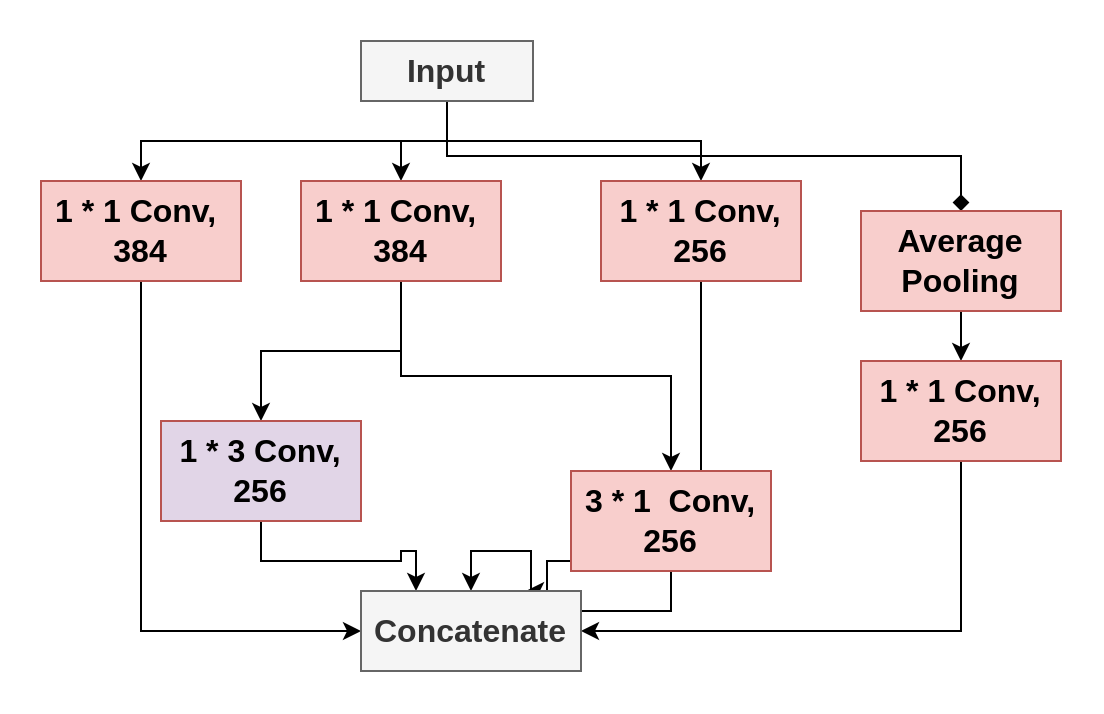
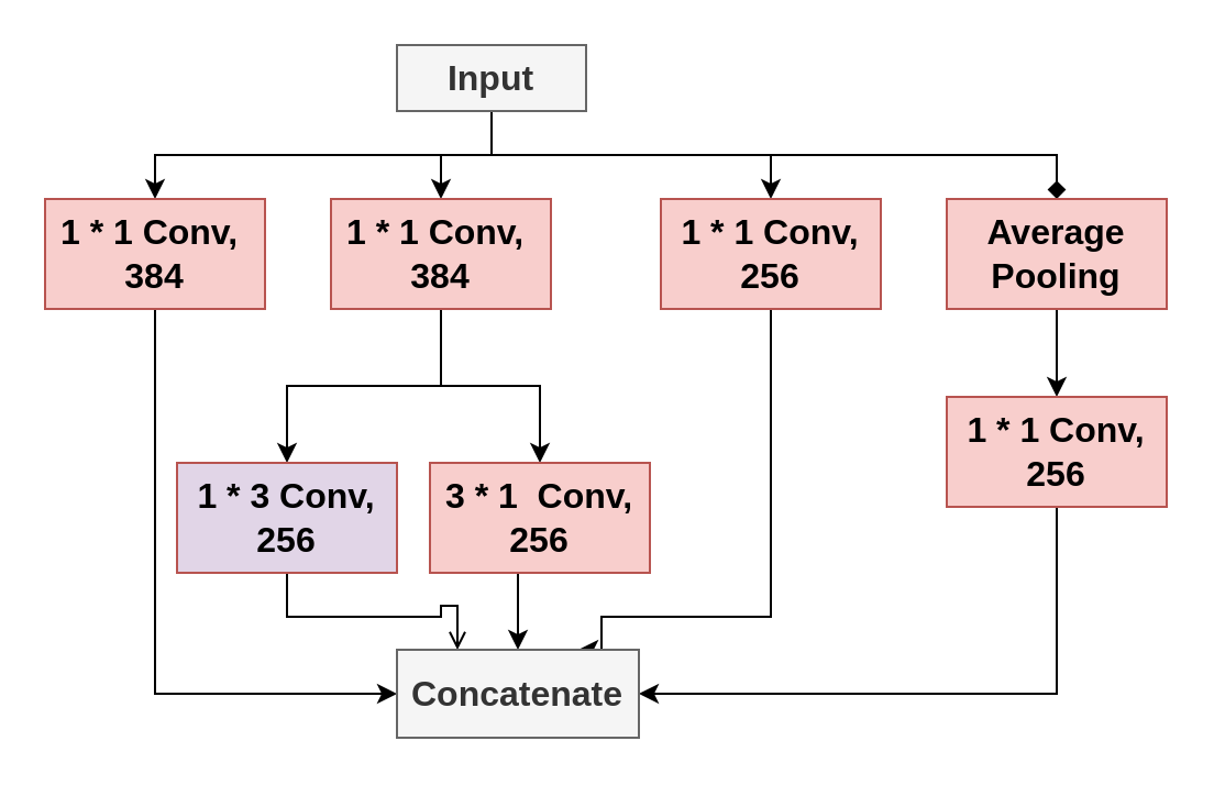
  <mxCell id="0" />
  <mxCell id="1" parent="0" />
  <mxCell id="2" style="edgeStyle=orthogonalEdgeStyle;rounded=0;orthogonalLoop=1;jettySize=auto;html=1;exitX=0.5;exitY=1;exitDx=0;exitDy=0;entryX=0.5;entryY=0;entryDx=0;entryDy=0;" edge="1" parent="1" source="6" target="8"><mxGeometry relative="1" as="geometry" /></mxCell>
  <mxCell id="3" style="edgeStyle=orthogonalEdgeStyle;rounded=0;orthogonalLoop=1;jettySize=auto;html=1;exitX=0.5;exitY=1;exitDx=0;exitDy=0;entryX=0.5;entryY=0;entryDx=0;entryDy=0;" edge="1" parent="1" source="6" target="11"><mxGeometry relative="1" as="geometry" /></mxCell>
  <mxCell id="4" style="edgeStyle=orthogonalEdgeStyle;rounded=0;orthogonalLoop=1;jettySize=auto;html=1;exitX=0.5;exitY=1;exitDx=0;exitDy=0;" edge="1" parent="1" source="6" target="13"><mxGeometry relative="1" as="geometry" /></mxCell>
  <mxCell id="5" style="edgeStyle=orthogonalEdgeStyle;rounded=0;orthogonalLoop=1;jettySize=auto;html=1;exitX=0.5;exitY=1;exitDx=0;exitDy=0;entryX=0.5;entryY=0;entryDx=0;entryDy=0;endArrow=diamond;" edge="1" parent="1" source="6" target="15"><mxGeometry relative="1" as="geometry" /></mxCell>
  <mxCell id="6" value="&lt;b&gt;&lt;font style=&quot;font-size: 16px;&quot;&gt;Input&lt;/font&gt;&lt;/b&gt;" style="rounded=0;whiteSpace=wrap;html=1;fillColor=#f5f5f5;fontColor=#333333;strokeColor=#666666;" vertex="1" parent="1"><mxGeometry x="180" y="20" width="86" height="30" as="geometry" /></mxCell>
  <mxCell id="7" style="edgeStyle=orthogonalEdgeStyle;rounded=0;orthogonalLoop=1;jettySize=auto;html=1;exitX=0.5;exitY=1;exitDx=0;exitDy=0;entryX=0;entryY=0.5;entryDx=0;entryDy=0;" edge="1" parent="1" source="8" target="22"><mxGeometry relative="1" as="geometry" /></mxCell>
  <mxCell id="8" value="&lt;b style=&quot;font-size: 16px;&quot;&gt;&lt;font style=&quot;font-size: 16px;&quot;&gt;1 * 1 Conv,&amp;nbsp;&lt;/font&gt;&lt;/b&gt;&lt;div style=&quot;font-size: 16px;&quot;&gt;&lt;b style=&quot;&quot;&gt;&lt;font style=&quot;font-size: 16px;&quot;&gt;384&lt;/font&gt;&lt;/b&gt;&lt;/div&gt;" style="rounded=0;whiteSpace=wrap;html=1;fillColor=#f8cecc;strokeColor=#b85450;" vertex="1" parent="1"><mxGeometry x="20" y="90" width="100" height="50" as="geometry" /></mxCell>
  <mxCell id="9" style="edgeStyle=orthogonalEdgeStyle;rounded=0;orthogonalLoop=1;jettySize=auto;html=1;exitX=0.5;exitY=1;exitDx=0;exitDy=0;entryX=0.5;entryY=0;entryDx=0;entryDy=0;" edge="1" parent="1" source="11" target="19"><mxGeometry relative="1" as="geometry" /></mxCell>
  <mxCell id="10" style="edgeStyle=orthogonalEdgeStyle;rounded=0;orthogonalLoop=1;jettySize=auto;html=1;exitX=0.5;exitY=1;exitDx=0;exitDy=0;entryX=0.5;entryY=0;entryDx=0;entryDy=0;" edge="1" parent="1" source="11" target="21"><mxGeometry relative="1" as="geometry" /></mxCell>
  <mxCell id="11" value="&lt;b style=&quot;font-size: 16px;&quot;&gt;&lt;font style=&quot;font-size: 16px;&quot;&gt;1 * 1 Conv,&amp;nbsp;&lt;/font&gt;&lt;/b&gt;&lt;div style=&quot;font-size: 16px;&quot;&gt;&lt;b style=&quot;&quot;&gt;&lt;font style=&quot;font-size: 16px;&quot;&gt;384&lt;/font&gt;&lt;/b&gt;&lt;/div&gt;" style="rounded=0;whiteSpace=wrap;html=1;fillColor=#f8cecc;strokeColor=#b85450;" vertex="1" parent="1"><mxGeometry x="150" y="90" width="100" height="50" as="geometry" /></mxCell>
  <mxCell id="12" style="edgeStyle=orthogonalEdgeStyle;rounded=0;orthogonalLoop=1;jettySize=auto;html=1;exitX=0.5;exitY=1;exitDx=0;exitDy=0;entryX=0.75;entryY=0;entryDx=0;entryDy=0;" edge="1" parent="1" source="13" target="22"><mxGeometry relative="1" as="geometry"><Array as="points"><mxPoint x="350" y="280" /><mxPoint x="273" y="280" /></Array></mxGeometry></mxCell>
  <mxCell id="13" value="&lt;span style=&quot;font-size: 16px;&quot;&gt;&lt;b&gt;1 * 1 Conv, 256&lt;/b&gt;&lt;/span&gt;" style="rounded=0;whiteSpace=wrap;html=1;fillColor=#f8cecc;strokeColor=#b85450;" vertex="1" parent="1"><mxGeometry x="300" y="90" width="100" height="50" as="geometry" /></mxCell>
  <mxCell id="14" style="edgeStyle=orthogonalEdgeStyle;rounded=0;orthogonalLoop=1;jettySize=auto;html=1;exitX=0.5;exitY=1;exitDx=0;exitDy=0;" edge="1" parent="1" source="15" target="17"><mxGeometry relative="1" as="geometry" /></mxCell>
- <mxCell id="15" value="&lt;span style=&quot;font-size: 16px;&quot;&gt;&lt;b&gt;Average Pooling&lt;/b&gt;&lt;/span&gt;" style="rounded=0;whiteSpace=wrap;html=1;fillColor=#f8cecc;strokeColor=#b85450;" vertex="1" parent="1"><mxGeometry x="430" y="105" width="100" height="50" as="geometry" /></mxCell>
+ <mxCell id="15" value="&lt;span style=&quot;font-size: 16px;&quot;&gt;&lt;b&gt;Average Pooling&lt;/b&gt;&lt;/span&gt;" style="rounded=0;whiteSpace=wrap;html=1;fillColor=#f8cecc;strokeColor=#b85450;" vertex="1" parent="1"><mxGeometry x="430" y="90" width="100" height="50" as="geometry" /></mxCell>
  <mxCell id="16" style="edgeStyle=orthogonalEdgeStyle;rounded=0;orthogonalLoop=1;jettySize=auto;html=1;exitX=0.5;exitY=1;exitDx=0;exitDy=0;entryX=1;entryY=0.5;entryDx=0;entryDy=0;" edge="1" parent="1" source="17" target="22"><mxGeometry relative="1" as="geometry" /></mxCell>
  <mxCell id="17" value="&lt;span style=&quot;font-size: 16px;&quot;&gt;&lt;b&gt;1 * 1 Conv, 256&lt;/b&gt;&lt;/span&gt;" style="rounded=0;whiteSpace=wrap;html=1;fillColor=#f8cecc;strokeColor=#b85450;" vertex="1" parent="1"><mxGeometry x="430" y="180" width="100" height="50" as="geometry" /></mxCell>
- <mxCell id="18" style="edgeStyle=orthogonalEdgeStyle;rounded=0;orthogonalLoop=1;jettySize=auto;html=1;exitX=0.5;exitY=1;exitDx=0;exitDy=0;entryX=0.25;entryY=0;entryDx=0;entryDy=0;" edge="1" parent="1" source="19" target="22"><mxGeometry relative="1" as="geometry" /></mxCell>
+ <mxCell id="18" style="edgeStyle=orthogonalEdgeStyle;rounded=0;orthogonalLoop=1;jettySize=auto;html=1;exitX=0.5;exitY=1;exitDx=0;exitDy=0;entryX=0.25;entryY=0;entryDx=0;entryDy=0;endArrow=open;" edge="1" parent="1" source="19" target="22"><mxGeometry relative="1" as="geometry" /></mxCell>
  <mxCell id="19" value="&lt;span style=&quot;font-size: 16px;&quot;&gt;&lt;b&gt;1 * 3 Conv, 256&lt;/b&gt;&lt;/span&gt;" style="rounded=0;whiteSpace=wrap;html=1;fillColor=#e1d5e7;strokeColor=#b85450;" vertex="1" parent="1"><mxGeometry x="80" y="210" width="100" height="50" as="geometry" /></mxCell>
  <mxCell id="20" style="edgeStyle=orthogonalEdgeStyle;rounded=0;orthogonalLoop=1;jettySize=auto;html=1;exitX=0.5;exitY=1;exitDx=0;exitDy=0;entryX=0.5;entryY=0;entryDx=0;entryDy=0;" edge="1" parent="1" source="21" target="22"><mxGeometry relative="1" as="geometry" /></mxCell>
- <mxCell id="21" value="&lt;span style=&quot;font-size: 16px;&quot;&gt;&lt;b&gt;3 * 1&amp;nbsp; Conv, 256&lt;/b&gt;&lt;/span&gt;" style="rounded=0;whiteSpace=wrap;html=1;fillColor=#f8cecc;strokeColor=#b85450;" vertex="1" parent="1"><mxGeometry x="285" y="235" width="100" height="50" as="geometry" /></mxCell>
+ <mxCell id="21" value="&lt;span style=&quot;font-size: 16px;&quot;&gt;&lt;b&gt;3 * 1&amp;nbsp; Conv, 256&lt;/b&gt;&lt;/span&gt;" style="rounded=0;whiteSpace=wrap;html=1;fillColor=#f8cecc;strokeColor=#b85450;" vertex="1" parent="1"><mxGeometry x="195" y="210" width="100" height="50" as="geometry" /></mxCell>
  <mxCell id="22" value="&lt;span style=&quot;font-size: 16px;&quot;&gt;&lt;b&gt;Concatenate&lt;/b&gt;&lt;/span&gt;" style="rounded=0;whiteSpace=wrap;html=1;fillColor=#f5f5f5;fontColor=#333333;strokeColor=#666666;" vertex="1" parent="1"><mxGeometry x="180" y="295" width="110" height="40" as="geometry" /></mxCell>
